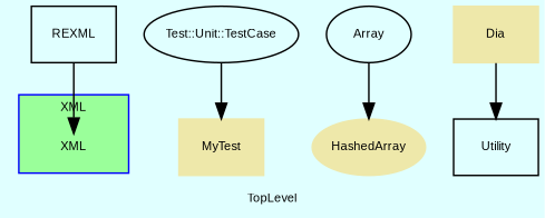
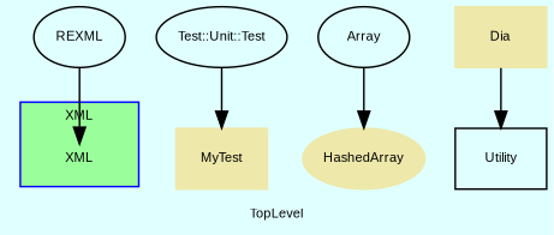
  digraph {
    bgcolor=lightcyan1
    compound=true
    fontname=Arial
    fontsize=8
    label=TopLevel
    node [color=black fontname=Arial fontsize=8 shape=box]
    XML [height=0.01 shape=plaintext width=0.75]
-   n2 [label=REXML]
+   n2 [label=REXML shape=ellipse]
    n3 [color=palegoldenrod fontcolor=black label=MyTest style=filled]
    n4 [color=palegoldenrod fontcolor=black label=HashedArray shape=ellipse style=filled]
    n5 [color=palegoldenrod fontcolor=black label=Dia style=filled]
    n6 [label=Utility]
-   n7 [label="Test::Unit::TestCase" shape=""]
+   n7 [label="Test::Unit::Test" shape=""]
    n8 [label=Array shape=""]
    subgraph cluster_1 {
      color=blue
      fillcolor=palegreen1
      label=XML
      style=filled
      XML
    }
    n2 -> XML
    n5 -> n6
    n7 -> n3
    n8 -> n4
  }
